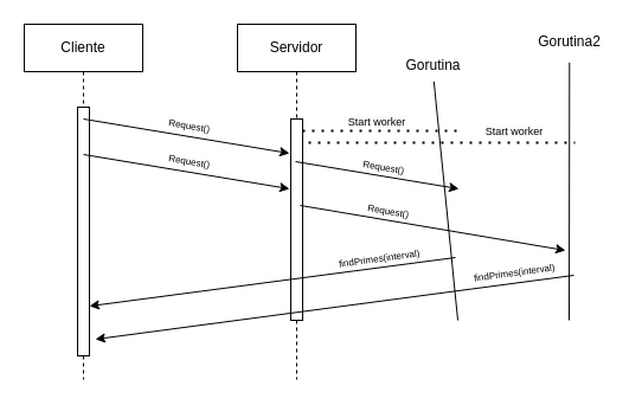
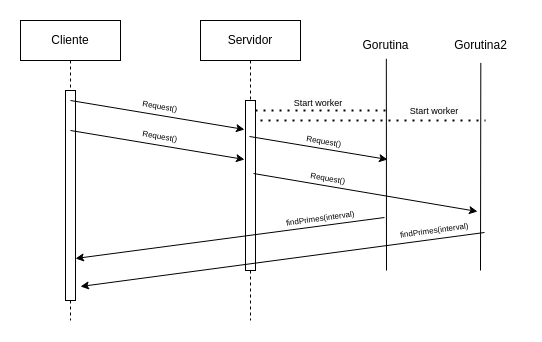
  <mxCell id="0" />
  <mxCell id="1" parent="0" />
  <mxCell id="2" value="Cliente" style="shape=umlLifeline;perimeter=lifelinePerimeter;whiteSpace=wrap;html=1;container=0;dropTarget=0;collapsible=0;recursiveResize=0;outlineConnect=0;portConstraint=eastwest;newEdgeStyle={&quot;edgeStyle&quot;:&quot;elbowEdgeStyle&quot;,&quot;elbow&quot;:&quot;vertical&quot;,&quot;curved&quot;:0,&quot;rounded&quot;:0};" vertex="1" parent="1"><mxGeometry x="20" y="20" width="100" height="300" as="geometry" /></mxCell>
  <mxCell id="3" value="" style="html=1;points=[];perimeter=orthogonalPerimeter;outlineConnect=0;targetShapes=umlLifeline;portConstraint=eastwest;newEdgeStyle={&quot;edgeStyle&quot;:&quot;elbowEdgeStyle&quot;,&quot;elbow&quot;:&quot;vertical&quot;,&quot;curved&quot;:0,&quot;rounded&quot;:0};" vertex="1" parent="2"><mxGeometry x="45" y="70" width="10" height="210" as="geometry" /></mxCell>
  <mxCell id="4" value="Servidor" style="shape=umlLifeline;perimeter=lifelinePerimeter;whiteSpace=wrap;html=1;container=0;dropTarget=0;collapsible=0;recursiveResize=0;outlineConnect=0;portConstraint=eastwest;newEdgeStyle={&quot;edgeStyle&quot;:&quot;elbowEdgeStyle&quot;,&quot;elbow&quot;:&quot;vertical&quot;,&quot;curved&quot;:0,&quot;rounded&quot;:0};" vertex="1" parent="1"><mxGeometry x="200" y="20" width="100" height="300" as="geometry" /></mxCell>
  <mxCell id="5" value="" style="html=1;points=[];perimeter=orthogonalPerimeter;outlineConnect=0;targetShapes=umlLifeline;portConstraint=eastwest;newEdgeStyle={&quot;edgeStyle&quot;:&quot;elbowEdgeStyle&quot;,&quot;elbow&quot;:&quot;vertical&quot;,&quot;curved&quot;:0,&quot;rounded&quot;:0};" vertex="1" parent="4"><mxGeometry x="45" y="80" width="10" height="170" as="geometry" /></mxCell>
  <mxCell id="6" value="" style="endArrow=classic;html=1;rounded=0;" edge="1" parent="1"><mxGeometry width="50" height="50" relative="1" as="geometry"><mxPoint x="70" y="100" as="sourcePoint" /><mxPoint x="244" y="129" as="targetPoint" /></mxGeometry></mxCell>
  <mxCell id="7" value="&lt;font style=&quot;font-size: 8px;&quot;&gt;Request()&lt;/font&gt;" style="text;html=1;align=center;verticalAlign=middle;whiteSpace=wrap;rounded=0;rotation=10;" vertex="1" parent="1"><mxGeometry x="130" y="90" width="60" height="30" as="geometry" /></mxCell>
  <mxCell id="8" value="" style="endArrow=classic;html=1;rounded=0;" edge="1" parent="1"><mxGeometry width="50" height="50" relative="1" as="geometry"><mxPoint x="70" y="130" as="sourcePoint" /><mxPoint x="244" y="159" as="targetPoint" /></mxGeometry></mxCell>
  <mxCell id="9" value="&lt;span style=&quot;font-size: 8px;&quot;&gt;Request()&lt;/span&gt;" style="text;html=1;align=center;verticalAlign=middle;whiteSpace=wrap;rounded=0;rotation=10;" vertex="1" parent="1"><mxGeometry x="130" y="120" width="60" height="30" as="geometry" /></mxCell>
  <mxCell id="10" value="" style="endArrow=none;html=1;rounded=0;entryX=0.512;entryY=0.943;entryDx=0;entryDy=0;entryPerimeter=0;" edge="1" parent="1" target="11"><mxGeometry width="50" height="50" relative="1" as="geometry"><mxPoint x="386" y="270" as="sourcePoint" /><mxPoint x="385" y="111" as="targetPoint" /></mxGeometry></mxCell>
- <mxCell id="11" value="Gorutina" style="text;html=1;align=center;verticalAlign=middle;resizable=0;points=[];autosize=1;strokeColor=none;fillColor=none;" vertex="1" parent="1"><mxGeometry x="330" y="40" width="70" height="30" as="geometry" /></mxCell>
+ <mxCell id="11" value="Gorutina" style="text;html=1;align=center;verticalAlign=middle;resizable=0;points=[];autosize=1;strokeColor=none;fillColor=none;" vertex="1" parent="1"><mxGeometry x="350" y="30" width="70" height="30" as="geometry" /></mxCell>
  <mxCell id="12" value="" style="endArrow=none;html=1;rounded=0;entryX=0.504;entryY=1.08;entryDx=0;entryDy=0;entryPerimeter=0;" edge="1" parent="1" target="13"><mxGeometry width="50" height="50" relative="1" as="geometry"><mxPoint x="480" y="270" as="sourcePoint" /><mxPoint x="480" y="111" as="targetPoint" /></mxGeometry></mxCell>
- <mxCell id="13" value="Gorutina2" style="text;html=1;align=center;verticalAlign=middle;resizable=0;points=[];autosize=1;strokeColor=none;fillColor=none;" vertex="1" parent="1"><mxGeometry x="440" y="20" width="80" height="30" as="geometry" /></mxCell>
+ <mxCell id="13" value="Gorutina2" style="text;html=1;align=center;verticalAlign=middle;resizable=0;points=[];autosize=1;strokeColor=none;fillColor=none;" vertex="1" parent="1"><mxGeometry x="440" y="30" width="80" height="30" as="geometry" /></mxCell>
  <mxCell id="14" value="" style="endArrow=none;dashed=1;html=1;dashPattern=1 3;strokeWidth=2;rounded=0;" edge="1" parent="1"><mxGeometry width="50" height="50" relative="1" as="geometry"><mxPoint x="255" y="110" as="sourcePoint" /><mxPoint x="385" y="110" as="targetPoint" /></mxGeometry></mxCell>
  <mxCell id="15" value="" style="endArrow=none;dashed=1;html=1;dashPattern=1 3;strokeWidth=2;rounded=0;" edge="1" parent="1"><mxGeometry width="50" height="50" relative="1" as="geometry"><mxPoint x="260" y="120" as="sourcePoint" /><mxPoint x="485" y="120" as="targetPoint" /></mxGeometry></mxCell>
  <mxCell id="16" value="" style="endArrow=classic;html=1;rounded=0;" edge="1" parent="1"><mxGeometry width="50" height="50" relative="1" as="geometry"><mxPoint x="384" y="217" as="sourcePoint" /><mxPoint x="75" y="258" as="targetPoint" /></mxGeometry></mxCell>
  <mxCell id="17" value="" style="endArrow=classic;html=1;rounded=0;" edge="1" parent="1"><mxGeometry width="50" height="50" relative="1" as="geometry"><mxPoint x="484" y="232" as="sourcePoint" /><mxPoint x="80" y="286" as="targetPoint" /></mxGeometry></mxCell>
  <mxCell id="18" value="&lt;span style=&quot;font-size: 8px;&quot;&gt;findPrimes(interval)&lt;/span&gt;" style="text;html=1;align=center;verticalAlign=middle;whiteSpace=wrap;rounded=0;rotation=-7.8;" vertex="1" parent="1"><mxGeometry x="290" y="202" width="60" height="30" as="geometry" /></mxCell>
  <mxCell id="19" value="&lt;span style=&quot;font-size: 8px;&quot;&gt;findPrimes(interval)&lt;/span&gt;" style="text;html=1;align=center;verticalAlign=middle;whiteSpace=wrap;rounded=0;rotation=-7.8;" vertex="1" parent="1"><mxGeometry x="404" y="214" width="60" height="30" as="geometry" /></mxCell>
  <mxCell id="20" value="" style="endArrow=classic;html=1;rounded=0;" edge="1" parent="1"><mxGeometry width="50" height="50" relative="1" as="geometry"><mxPoint x="249" y="136" as="sourcePoint" /><mxPoint x="387" y="159" as="targetPoint" /></mxGeometry></mxCell>
  <mxCell id="21" value="&lt;font style=&quot;font-size: 8px;&quot;&gt;Request()&lt;/font&gt;" style="text;html=1;align=center;verticalAlign=middle;whiteSpace=wrap;rounded=0;rotation=10;" vertex="1" parent="1"><mxGeometry x="294" y="125" width="60" height="30" as="geometry" /></mxCell>
  <mxCell id="22" value="" style="endArrow=classic;html=1;rounded=0;" edge="1" parent="1"><mxGeometry width="50" height="50" relative="1" as="geometry"><mxPoint x="253" y="173" as="sourcePoint" /><mxPoint x="477" y="211" as="targetPoint" /></mxGeometry></mxCell>
  <mxCell id="23" value="&lt;font style=&quot;font-size: 8px;&quot;&gt;Request()&lt;/font&gt;" style="text;html=1;align=center;verticalAlign=middle;whiteSpace=wrap;rounded=0;rotation=10;" vertex="1" parent="1"><mxGeometry x="298" y="162" width="60" height="30" as="geometry" /></mxCell>
  <mxCell id="24" value="&lt;span style=&quot;color: rgb(0, 0, 0); font-family: Helvetica; font-size: 9px; font-style: normal; font-variant-ligatures: normal; font-variant-caps: normal; font-weight: 400; letter-spacing: normal; orphans: 2; text-align: center; text-indent: 0px; text-transform: none; widows: 2; word-spacing: 0px; -webkit-text-stroke-width: 0px; white-space: normal; background-color: rgb(251, 251, 251); text-decoration-thickness: initial; text-decoration-style: initial; text-decoration-color: initial; display: inline !important; float: none;&quot;&gt;Start worker&lt;/span&gt;" style="text;html=1;align=center;verticalAlign=middle;whiteSpace=wrap;rounded=0;" vertex="1" parent="1"><mxGeometry x="288" y="87" width="60" height="30" as="geometry" /></mxCell>
  <mxCell id="25" value="&lt;span style=&quot;color: rgb(0, 0, 0); font-family: Helvetica; font-size: 9px; font-style: normal; font-variant-ligatures: normal; font-variant-caps: normal; font-weight: 400; letter-spacing: normal; orphans: 2; text-align: center; text-indent: 0px; text-transform: none; widows: 2; word-spacing: 0px; -webkit-text-stroke-width: 0px; white-space: normal; background-color: rgb(251, 251, 251); text-decoration-thickness: initial; text-decoration-style: initial; text-decoration-color: initial; display: inline !important; float: none;&quot;&gt;Start worker&lt;/span&gt;" style="text;html=1;align=center;verticalAlign=middle;whiteSpace=wrap;rounded=0;" vertex="1" parent="1"><mxGeometry x="404" y="95" width="60" height="30" as="geometry" /></mxCell>
